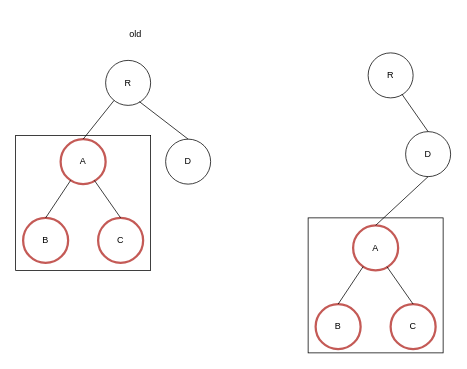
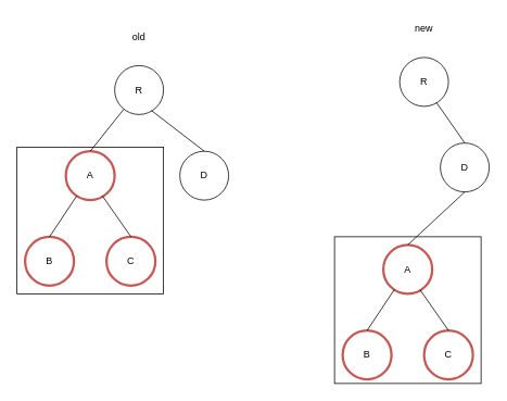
  <mxCell id="0" />
  <mxCell id="1" parent="0" />
  <mxCell id="2" value="" style="rounded=0;whiteSpace=wrap;html=1;" vertex="1" parent="1"><mxGeometry x="20" y="180" width="180" height="180" as="geometry" /></mxCell>
  <mxCell id="3" value="R" style="ellipse;whiteSpace=wrap;html=1;aspect=fixed;" vertex="1" parent="1"><mxGeometry x="140" y="80" width="60" height="60" as="geometry" /></mxCell>
  <mxCell id="4" value="A" style="ellipse;whiteSpace=wrap;html=1;aspect=fixed;strokeColor=#C45A56;strokeWidth=3;" vertex="1" parent="1"><mxGeometry x="80" y="185" width="60" height="60" as="geometry" /></mxCell>
  <mxCell id="5" value="D" style="ellipse;whiteSpace=wrap;html=1;aspect=fixed;" vertex="1" parent="1"><mxGeometry x="220" y="185" width="60" height="60" as="geometry" /></mxCell>
  <mxCell id="6" value="B" style="ellipse;whiteSpace=wrap;html=1;aspect=fixed;strokeColor=#C45A56;strokeWidth=3;" vertex="1" parent="1"><mxGeometry x="30" y="290" width="60" height="60" as="geometry" /></mxCell>
  <mxCell id="7" value="C" style="ellipse;whiteSpace=wrap;html=1;aspect=fixed;strokeColor=#C45A56;strokeWidth=3;" vertex="1" parent="1"><mxGeometry x="130" y="290" width="60" height="60" as="geometry" /></mxCell>
  <mxCell id="8" value="" style="endArrow=none;html=1;rounded=0;exitX=0.5;exitY=0;exitDx=0;exitDy=0;" edge="1" parent="1" source="4" target="3"><mxGeometry width="50" height="50" relative="1" as="geometry"><mxPoint x="210" y="210" as="sourcePoint" /><mxPoint x="260" y="160" as="targetPoint" /></mxGeometry></mxCell>
  <mxCell id="9" value="" style="endArrow=none;html=1;rounded=0;exitX=0.5;exitY=0;exitDx=0;exitDy=0;entryX=0.75;entryY=0.917;entryDx=0;entryDy=0;entryPerimeter=0;" edge="1" parent="1" source="5" target="3"><mxGeometry width="50" height="50" relative="1" as="geometry"><mxPoint x="120" y="195" as="sourcePoint" /><mxPoint x="161" y="143" as="targetPoint" /></mxGeometry></mxCell>
  <mxCell id="10" value="" style="endArrow=none;html=1;rounded=0;entryX=0.5;entryY=0;entryDx=0;entryDy=0;" edge="1" parent="1" source="4" target="6"><mxGeometry width="50" height="50" relative="1" as="geometry"><mxPoint x="230" y="195" as="sourcePoint" /><mxPoint x="195" y="145" as="targetPoint" /></mxGeometry></mxCell>
  <mxCell id="11" value="" style="endArrow=none;html=1;rounded=0;entryX=0.5;entryY=0;entryDx=0;entryDy=0;exitX=0.75;exitY=0.917;exitDx=0;exitDy=0;exitPerimeter=0;" edge="1" parent="1" source="4" target="7"><mxGeometry width="50" height="50" relative="1" as="geometry"><mxPoint x="103" y="250" as="sourcePoint" /><mxPoint x="70" y="300" as="targetPoint" /></mxGeometry></mxCell>
  <mxCell id="12" value="R" style="ellipse;whiteSpace=wrap;html=1;aspect=fixed;" vertex="1" parent="1"><mxGeometry x="490" y="70" width="60" height="60" as="geometry" /></mxCell>
  <mxCell id="13" value="" style="rounded=0;whiteSpace=wrap;html=1;" vertex="1" parent="1"><mxGeometry x="410" y="290" width="180" height="180" as="geometry" /></mxCell>
  <mxCell id="14" value="A" style="ellipse;whiteSpace=wrap;html=1;aspect=fixed;strokeColor=#C45A56;strokeWidth=3;" vertex="1" parent="1"><mxGeometry x="470" y="300" width="60" height="60" as="geometry" /></mxCell>
  <mxCell id="15" value="D" style="ellipse;whiteSpace=wrap;html=1;aspect=fixed;" vertex="1" parent="1"><mxGeometry x="540" y="175" width="60" height="60" as="geometry" /></mxCell>
  <mxCell id="16" value="B" style="ellipse;whiteSpace=wrap;html=1;aspect=fixed;strokeColor=#C45A56;strokeWidth=3;" vertex="1" parent="1"><mxGeometry x="420" y="405" width="60" height="60" as="geometry" /></mxCell>
  <mxCell id="17" value="C" style="ellipse;whiteSpace=wrap;html=1;aspect=fixed;strokeColor=#C45A56;strokeWidth=3;" vertex="1" parent="1"><mxGeometry x="520" y="405" width="60" height="60" as="geometry" /></mxCell>
  <mxCell id="18" value="" style="endArrow=none;html=1;rounded=0;exitX=0.5;exitY=0;exitDx=0;exitDy=0;entryX=0.5;entryY=1;entryDx=0;entryDy=0;" edge="1" parent="1" source="14" target="15"><mxGeometry width="50" height="50" relative="1" as="geometry"><mxPoint x="560" y="200" as="sourcePoint" /><mxPoint x="610" y="150" as="targetPoint" /></mxGeometry></mxCell>
  <mxCell id="19" value="" style="endArrow=none;html=1;rounded=0;exitX=0.5;exitY=0;exitDx=0;exitDy=0;entryX=0.75;entryY=0.917;entryDx=0;entryDy=0;entryPerimeter=0;" edge="1" parent="1" source="15" target="12"><mxGeometry width="50" height="50" relative="1" as="geometry"><mxPoint x="470" y="185" as="sourcePoint" /><mxPoint x="511" y="133" as="targetPoint" /></mxGeometry></mxCell>
  <mxCell id="20" value="" style="endArrow=none;html=1;rounded=0;entryX=0.5;entryY=0;entryDx=0;entryDy=0;" edge="1" parent="1" source="14" target="16"><mxGeometry width="50" height="50" relative="1" as="geometry"><mxPoint x="620" y="310" as="sourcePoint" /><mxPoint x="585" y="260" as="targetPoint" /></mxGeometry></mxCell>
  <mxCell id="21" value="" style="endArrow=none;html=1;rounded=0;entryX=0.5;entryY=0;entryDx=0;entryDy=0;exitX=0.75;exitY=0.917;exitDx=0;exitDy=0;exitPerimeter=0;" edge="1" parent="1" source="14" target="17"><mxGeometry width="50" height="50" relative="1" as="geometry"><mxPoint x="493" y="365" as="sourcePoint" /><mxPoint x="460" y="415" as="targetPoint" /></mxGeometry></mxCell>
- <mxCell id="22" value="old" style="text;html=1;align=center;verticalAlign=middle;whiteSpace=wrap;rounded=0;" vertex="1" parent="1"><mxGeometry x="150" y="30" width="60" height="30" as="geometry" /></mxCell>
+ <mxCell id="22" value="old" style="text;html=1;align=center;verticalAlign=middle;whiteSpace=wrap;rounded=0;" vertex="1" parent="1"><mxGeometry x="140" y="30" width="60" height="30" as="geometry" /></mxCell>
+ <mxCell id="23" value="new" style="text;html=1;align=center;verticalAlign=middle;whiteSpace=wrap;rounded=0;" vertex="1" parent="1"><mxGeometry x="490" y="20" width="60" height="30" as="geometry" /></mxCell>
